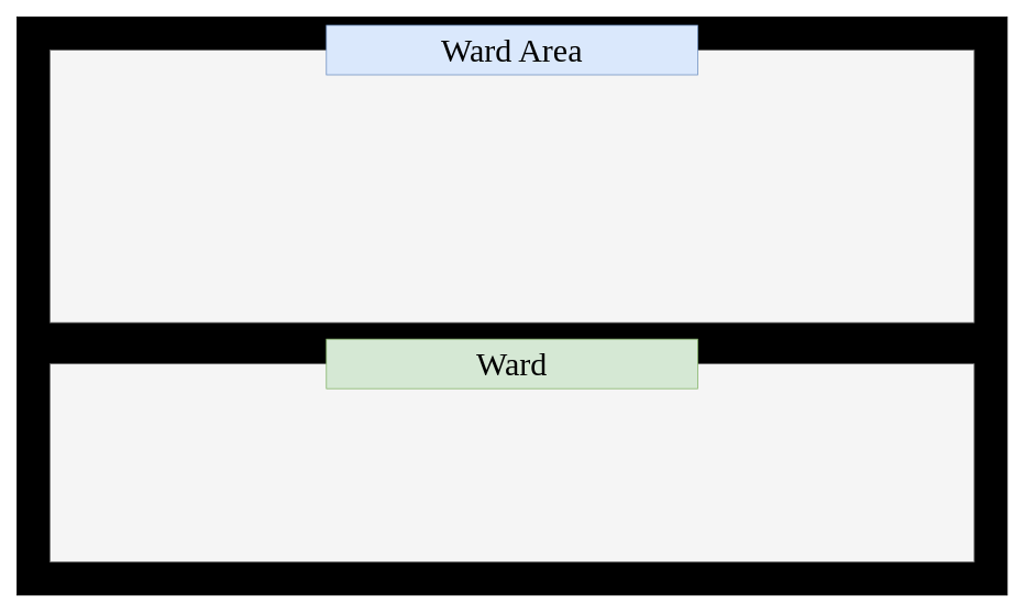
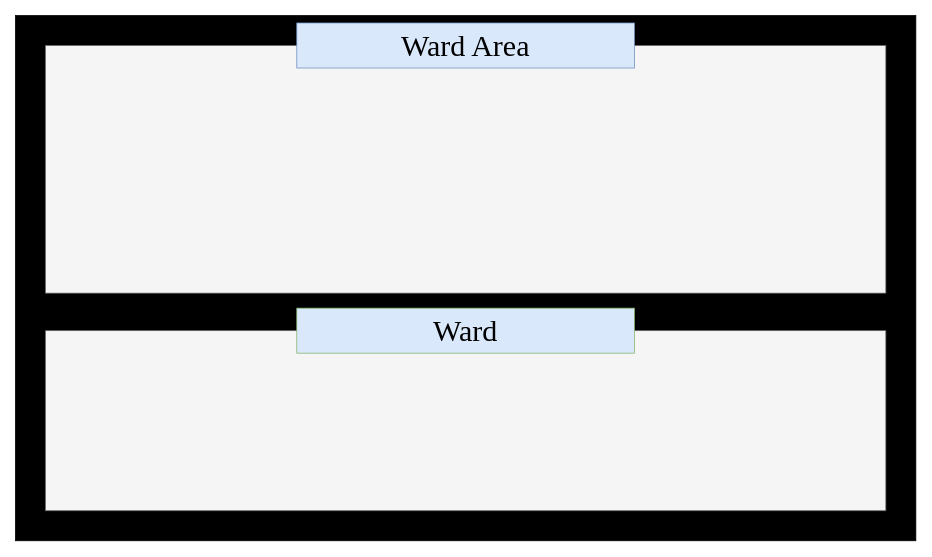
  <mxCell id="0" />
  <mxCell id="1" parent="0" />
  <mxCell id="2" value="" style="rounded=0;whiteSpace=wrap;html=1;fillColor=#000000;" vertex="1" parent="1"><mxGeometry x="20" y="20" width="1200" height="700" as="geometry" /></mxCell>
  <mxCell id="3" value="" style="rounded=0;whiteSpace=wrap;html=1;fillColor=#f5f5f5;fontColor=#333333;strokeColor=#666666;" vertex="1" parent="1"><mxGeometry x="60" y="60" width="1120" height="330" as="geometry" /></mxCell>
  <mxCell id="4" value="" style="rounded=0;whiteSpace=wrap;html=1;fillColor=#f5f5f5;fontColor=#333333;strokeColor=#666666;" vertex="1" parent="1"><mxGeometry x="60" y="440" width="1120" height="240" as="geometry" /></mxCell>
  <mxCell id="5" value="&lt;font data-font-src=&quot;https://fonts.googleapis.com/css?family=Andika&quot; face=&quot;Andika&quot;&gt;Ward Area&lt;/font&gt;" style="rounded=0;whiteSpace=wrap;html=1;fontSize=40;fontStyle=0;fontFamily=Quicksand;fontSource=https%3A%2F%2Ffonts.googleapis.com%2Fcss%3Ffamily%3DQuicksand;fillColor=#dae8fc;strokeColor=#6c8ebf;" vertex="1" parent="1"><mxGeometry x="395" y="30" width="450" height="60" as="geometry" /></mxCell>
- <mxCell id="6" value="&lt;span style=&quot;font-family: Andika;&quot;&gt;Ward&lt;/span&gt;" style="rounded=0;whiteSpace=wrap;html=1;fontSize=40;fontStyle=0;fontFamily=Quicksand;fontSource=https%3A%2F%2Ffonts.googleapis.com%2Fcss%3Ffamily%3DQuicksand;fillColor=#d5e8d4;strokeColor=#82b366;" vertex="1" parent="1"><mxGeometry x="395" y="410" width="450" height="60" as="geometry" /></mxCell>
+ <mxCell id="6" value="&lt;span style=&quot;font-family: Andika;&quot;&gt;Ward&lt;/span&gt;" style="rounded=0;whiteSpace=wrap;html=1;fontSize=40;fontStyle=0;fontFamily=Quicksand;fontSource=https%3A%2F%2Ffonts.googleapis.com%2Fcss%3Ffamily%3DQuicksand;fillColor=#dae8fc;strokeColor=#82b366;" vertex="1" parent="1"><mxGeometry x="395" y="410" width="450" height="60" as="geometry" /></mxCell>
